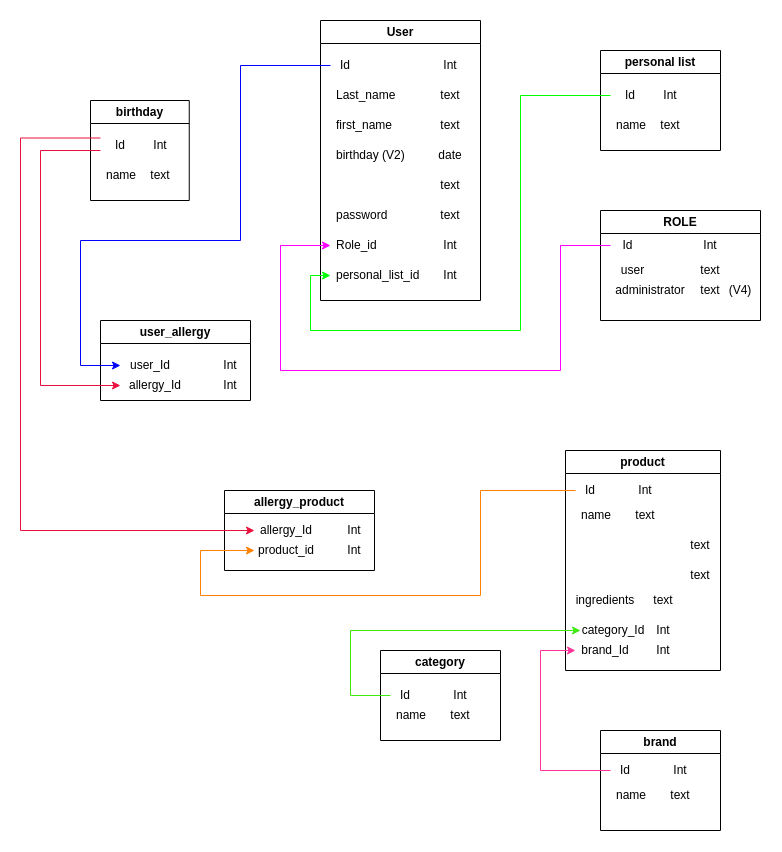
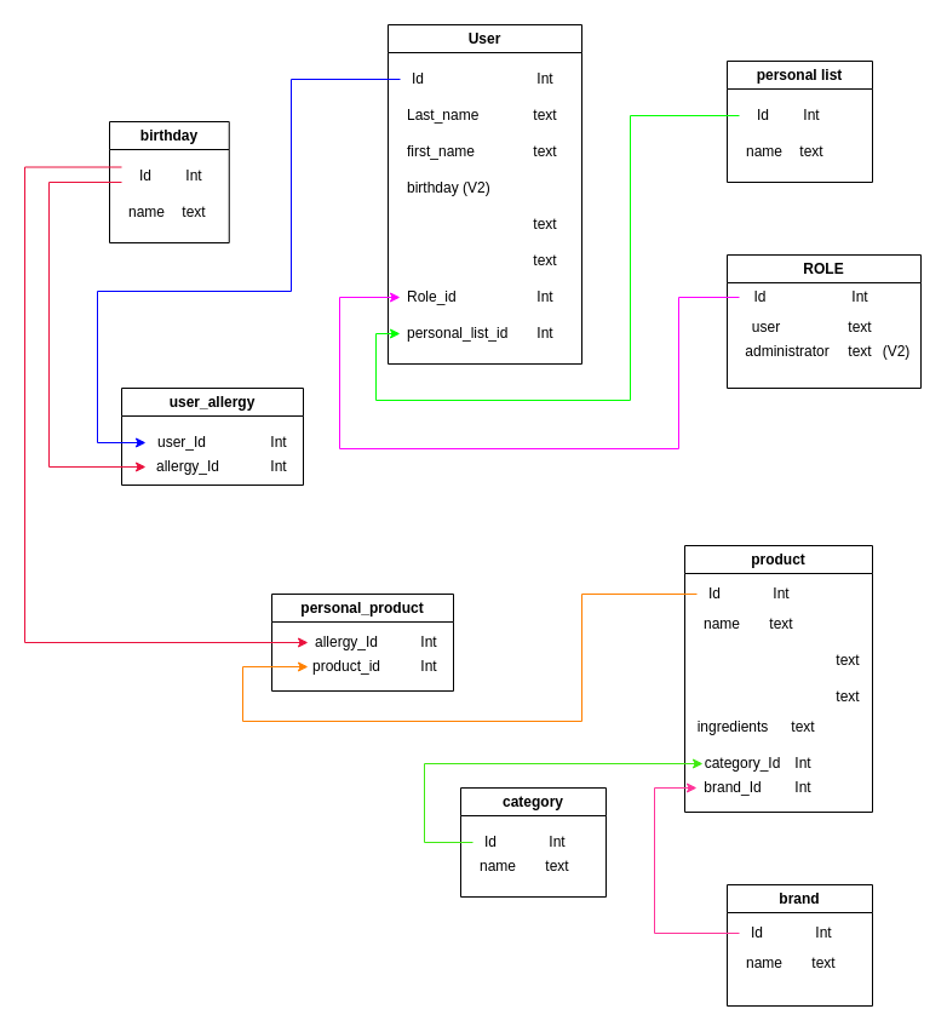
  <mxCell id="0" />
  <mxCell id="1" parent="0" />
  <mxCell id="2" value="User" style="swimlane;whiteSpace=wrap;html=1;" parent="1" vertex="1"><mxGeometry x="320" y="20" width="160" height="280" as="geometry" /></mxCell>
  <mxCell id="3" value="Last_name" style="text;strokeColor=none;fillColor=none;align=left;verticalAlign=middle;spacingLeft=4;spacingRight=4;overflow=hidden;points=[[0,0.5],[1,0.5]];portConstraint=eastwest;rotatable=0;whiteSpace=wrap;html=1;" parent="2" vertex="1"><mxGeometry x="10" y="60" width="80" height="30" as="geometry" /></mxCell>
  <mxCell id="4" value="first_name" style="text;strokeColor=none;fillColor=none;align=left;verticalAlign=middle;spacingLeft=4;spacingRight=4;overflow=hidden;points=[[0,0.5],[1,0.5]];portConstraint=eastwest;rotatable=0;whiteSpace=wrap;html=1;" parent="2" vertex="1"><mxGeometry x="10" y="90" width="80" height="30" as="geometry" /></mxCell>
  <mxCell id="5" value="birthday (V2)" style="text;strokeColor=none;fillColor=none;align=left;verticalAlign=middle;spacingLeft=4;spacingRight=4;overflow=hidden;points=[[0,0.5],[1,0.5]];portConstraint=eastwest;rotatable=0;whiteSpace=wrap;html=1;" parent="2" vertex="1"><mxGeometry x="10" y="120" width="80" height="30" as="geometry" /></mxCell>
- <mxCell id="6" value="password" style="text;strokeColor=none;fillColor=none;align=left;verticalAlign=middle;spacingLeft=4;spacingRight=4;overflow=hidden;points=[[0,0.5],[1,0.5]];portConstraint=eastwest;rotatable=0;whiteSpace=wrap;html=1;" parent="2" vertex="1"><mxGeometry x="10" y="180" width="70" height="30" as="geometry" /></mxCell>
  <mxCell id="7" value="Id" style="text;html=1;strokeColor=none;fillColor=none;align=center;verticalAlign=middle;whiteSpace=wrap;rounded=0;" parent="2" vertex="1"><mxGeometry x="10" y="30" width="30" height="30" as="geometry" /></mxCell>
  <mxCell id="8" value="Int" style="text;html=1;strokeColor=none;fillColor=none;align=center;verticalAlign=middle;whiteSpace=wrap;rounded=0;" parent="2" vertex="1"><mxGeometry x="100" y="30" width="60" height="30" as="geometry" /></mxCell>
  <mxCell id="9" value="text" style="text;html=1;strokeColor=none;fillColor=none;align=center;verticalAlign=middle;whiteSpace=wrap;rounded=0;" parent="2" vertex="1"><mxGeometry x="100" y="60" width="60" height="30" as="geometry" /></mxCell>
  <mxCell id="10" value="text" style="text;html=1;strokeColor=none;fillColor=none;align=center;verticalAlign=middle;whiteSpace=wrap;rounded=0;" parent="2" vertex="1"><mxGeometry x="100" y="90" width="60" height="30" as="geometry" /></mxCell>
- <mxCell id="11" value="date" style="text;html=1;strokeColor=none;fillColor=none;align=center;verticalAlign=middle;whiteSpace=wrap;rounded=0;" parent="2" vertex="1"><mxGeometry x="100" y="120" width="60" height="30" as="geometry" /></mxCell>
  <mxCell id="12" value="text" style="text;html=1;strokeColor=none;fillColor=none;align=center;verticalAlign=middle;whiteSpace=wrap;rounded=0;" parent="2" vertex="1"><mxGeometry x="100" y="150" width="60" height="30" as="geometry" /></mxCell>
  <mxCell id="13" value="text" style="text;html=1;strokeColor=none;fillColor=none;align=center;verticalAlign=middle;whiteSpace=wrap;rounded=0;" parent="2" vertex="1"><mxGeometry x="100" y="180" width="60" height="30" as="geometry" /></mxCell>
  <mxCell id="14" value="Int" style="text;html=1;strokeColor=none;fillColor=none;align=center;verticalAlign=middle;whiteSpace=wrap;rounded=0;" parent="2" vertex="1"><mxGeometry x="110" y="245" width="40" height="20" as="geometry" /></mxCell>
  <mxCell id="15" value="personal_list_id" style="text;strokeColor=none;fillColor=none;align=left;verticalAlign=middle;spacingLeft=4;spacingRight=4;overflow=hidden;points=[[0,0.5],[1,0.5]];portConstraint=eastwest;rotatable=0;whiteSpace=wrap;html=1;" parent="2" vertex="1"><mxGeometry x="10" y="240" width="100" height="30" as="geometry" /></mxCell>
  <mxCell id="16" value="Int" style="text;html=1;strokeColor=none;fillColor=none;align=center;verticalAlign=middle;whiteSpace=wrap;rounded=0;" parent="2" vertex="1"><mxGeometry x="110" y="215" width="40" height="20" as="geometry" /></mxCell>
  <mxCell id="17" value="Role_id" style="text;strokeColor=none;fillColor=none;align=left;verticalAlign=middle;spacingLeft=4;spacingRight=4;overflow=hidden;points=[[0,0.5],[1,0.5]];portConstraint=eastwest;rotatable=0;whiteSpace=wrap;html=1;" parent="2" vertex="1"><mxGeometry x="10" y="210" width="70" height="30" as="geometry" /></mxCell>
  <mxCell id="18" value="birthday" style="swimlane;whiteSpace=wrap;html=1;" parent="1" vertex="1"><mxGeometry x="90" y="100" width="98.75" height="100" as="geometry" /></mxCell>
  <mxCell id="19" value="name" style="text;strokeColor=none;fillColor=none;align=left;verticalAlign=middle;spacingLeft=4;spacingRight=4;overflow=hidden;points=[[0,0.5],[1,0.5]];portConstraint=eastwest;rotatable=0;whiteSpace=wrap;html=1;" parent="18" vertex="1"><mxGeometry x="10" y="60" width="80" height="30" as="geometry" /></mxCell>
  <mxCell id="20" value="Id" style="text;html=1;strokeColor=none;fillColor=none;align=center;verticalAlign=middle;whiteSpace=wrap;rounded=0;" parent="18" vertex="1"><mxGeometry x="10" y="30" width="40" height="30" as="geometry" /></mxCell>
  <mxCell id="21" value="Int" style="text;html=1;strokeColor=none;fillColor=none;align=center;verticalAlign=middle;whiteSpace=wrap;rounded=0;" parent="18" vertex="1"><mxGeometry x="40" y="30" width="60" height="30" as="geometry" /></mxCell>
  <mxCell id="22" value="text" style="text;html=1;strokeColor=none;fillColor=none;align=center;verticalAlign=middle;whiteSpace=wrap;rounded=0;" parent="18" vertex="1"><mxGeometry x="40" y="60" width="60" height="30" as="geometry" /></mxCell>
  <mxCell id="23" value="ROLE" style="swimlane;whiteSpace=wrap;html=1;" parent="1" vertex="1"><mxGeometry x="600" y="210" width="160" height="110" as="geometry" /></mxCell>
  <mxCell id="24" value="user" style="text;html=1;strokeColor=none;fillColor=none;align=center;verticalAlign=middle;whiteSpace=wrap;rounded=0;" parent="23" vertex="1"><mxGeometry x="10" y="50" width="45" height="20" as="geometry" /></mxCell>
  <mxCell id="25" value="administrator" style="text;html=1;strokeColor=none;fillColor=none;align=center;verticalAlign=middle;whiteSpace=wrap;rounded=0;" parent="23" vertex="1"><mxGeometry x="6" y="75" width="87.5" height="10" as="geometry" /></mxCell>
  <mxCell id="26" value="Id" style="text;html=1;strokeColor=none;fillColor=none;align=center;verticalAlign=middle;whiteSpace=wrap;rounded=0;" parent="23" vertex="1"><mxGeometry x="10" y="20" width="35" height="30" as="geometry" /></mxCell>
  <mxCell id="27" value="Int" style="text;html=1;strokeColor=none;fillColor=none;align=center;verticalAlign=middle;whiteSpace=wrap;rounded=0;" parent="23" vertex="1"><mxGeometry x="80" y="20" width="60" height="30" as="geometry" /></mxCell>
  <mxCell id="28" value="text" style="text;html=1;strokeColor=none;fillColor=none;align=center;verticalAlign=middle;whiteSpace=wrap;rounded=0;" parent="23" vertex="1"><mxGeometry x="80" y="45" width="60" height="30" as="geometry" /></mxCell>
  <mxCell id="29" value="text" style="text;html=1;strokeColor=none;fillColor=none;align=center;verticalAlign=middle;whiteSpace=wrap;rounded=0;" parent="23" vertex="1"><mxGeometry x="80" y="65" width="60" height="30" as="geometry" /></mxCell>
- <mxCell id="30" value="(V4)" style="text;html=1;strokeColor=none;fillColor=none;align=center;verticalAlign=middle;whiteSpace=wrap;rounded=0;" parent="23" vertex="1"><mxGeometry x="120" y="70" width="40" height="20" as="geometry" /></mxCell>
+ <mxCell id="30" value="(V2)" style="text;html=1;strokeColor=none;fillColor=none;align=center;verticalAlign=middle;whiteSpace=wrap;rounded=0;" parent="23" vertex="1"><mxGeometry x="120" y="70" width="40" height="20" as="geometry" /></mxCell>
  <mxCell id="31" value="category" style="swimlane;whiteSpace=wrap;html=1;startSize=23;" parent="1" vertex="1"><mxGeometry x="380" y="650" width="120" height="90" as="geometry" /></mxCell>
  <mxCell id="32" value="name" style="text;strokeColor=none;fillColor=none;align=left;verticalAlign=middle;spacingLeft=4;spacingRight=4;overflow=hidden;points=[[0,0.5],[1,0.5]];portConstraint=eastwest;rotatable=0;whiteSpace=wrap;html=1;" parent="31" vertex="1"><mxGeometry x="10" y="50" width="80" height="30" as="geometry" /></mxCell>
  <mxCell id="33" value="Id" style="text;html=1;strokeColor=none;fillColor=none;align=center;verticalAlign=middle;whiteSpace=wrap;rounded=0;" parent="31" vertex="1"><mxGeometry x="10" y="30" width="30" height="30" as="geometry" /></mxCell>
  <mxCell id="34" value="Int" style="text;html=1;strokeColor=none;fillColor=none;align=center;verticalAlign=middle;whiteSpace=wrap;rounded=0;" parent="31" vertex="1"><mxGeometry x="50" y="30" width="60" height="30" as="geometry" /></mxCell>
  <mxCell id="35" value="text" style="text;html=1;strokeColor=none;fillColor=none;align=center;verticalAlign=middle;whiteSpace=wrap;rounded=0;" parent="31" vertex="1"><mxGeometry x="50" y="50" width="60" height="30" as="geometry" /></mxCell>
  <mxCell id="36" value="brand" style="swimlane;whiteSpace=wrap;html=1;startSize=23;" parent="1" vertex="1"><mxGeometry x="600" y="730" width="120" height="100" as="geometry" /></mxCell>
  <mxCell id="37" value="name" style="text;strokeColor=none;fillColor=none;align=left;verticalAlign=middle;spacingLeft=4;spacingRight=4;overflow=hidden;points=[[0,0.5],[1,0.5]];portConstraint=eastwest;rotatable=0;whiteSpace=wrap;html=1;" parent="36" vertex="1"><mxGeometry x="10" y="50" width="80" height="30" as="geometry" /></mxCell>
  <mxCell id="38" value="Id" style="text;html=1;strokeColor=none;fillColor=none;align=center;verticalAlign=middle;whiteSpace=wrap;rounded=0;" parent="36" vertex="1"><mxGeometry x="10" y="30" width="30" height="20" as="geometry" /></mxCell>
  <mxCell id="39" value="Int" style="text;html=1;strokeColor=none;fillColor=none;align=center;verticalAlign=middle;whiteSpace=wrap;rounded=0;" parent="36" vertex="1"><mxGeometry x="65" y="30" width="30" height="20" as="geometry" /></mxCell>
  <mxCell id="40" value="text" style="text;html=1;strokeColor=none;fillColor=none;align=center;verticalAlign=middle;whiteSpace=wrap;rounded=0;" parent="36" vertex="1"><mxGeometry x="50" y="50" width="60" height="30" as="geometry" /></mxCell>
  <mxCell id="41" value="product" style="swimlane;whiteSpace=wrap;html=1;startSize=23;" parent="1" vertex="1"><mxGeometry x="565" y="450" width="155" height="220" as="geometry" /></mxCell>
  <mxCell id="42" value="name" style="text;strokeColor=none;fillColor=none;align=left;verticalAlign=middle;spacingLeft=4;spacingRight=4;overflow=hidden;points=[[0,0.5],[1,0.5]];portConstraint=eastwest;rotatable=0;whiteSpace=wrap;html=1;" parent="41" vertex="1"><mxGeometry x="10" y="55" width="50" height="20" as="geometry" /></mxCell>
  <mxCell id="43" value="Id" style="text;html=1;strokeColor=none;fillColor=none;align=center;verticalAlign=middle;whiteSpace=wrap;rounded=0;" parent="41" vertex="1"><mxGeometry x="10" y="25" width="30" height="30" as="geometry" /></mxCell>
  <mxCell id="44" value="Int" style="text;html=1;strokeColor=none;fillColor=none;align=center;verticalAlign=middle;whiteSpace=wrap;rounded=0;" parent="41" vertex="1"><mxGeometry x="65" y="25" width="30" height="30" as="geometry" /></mxCell>
  <mxCell id="45" value="text" style="text;html=1;strokeColor=none;fillColor=none;align=center;verticalAlign=middle;whiteSpace=wrap;rounded=0;" parent="41" vertex="1"><mxGeometry x="60" y="50" width="40" height="30" as="geometry" /></mxCell>
  <mxCell id="46" value="category_Id" style="text;html=1;strokeColor=none;fillColor=none;align=center;verticalAlign=middle;whiteSpace=wrap;rounded=0;" parent="41" vertex="1"><mxGeometry x="17.5" y="170" width="60" height="20" as="geometry" /></mxCell>
  <mxCell id="47" value="brand_Id" style="text;html=1;strokeColor=none;fillColor=none;align=center;verticalAlign=middle;whiteSpace=wrap;rounded=0;" parent="41" vertex="1"><mxGeometry x="10" y="190" width="60" height="20" as="geometry" /></mxCell>
  <mxCell id="48" value="Int" style="text;html=1;strokeColor=none;fillColor=none;align=center;verticalAlign=middle;whiteSpace=wrap;rounded=0;" parent="41" vertex="1"><mxGeometry x="77.5" y="190" width="40" height="20" as="geometry" /></mxCell>
  <mxCell id="49" value="Int" style="text;html=1;strokeColor=none;fillColor=none;align=center;verticalAlign=middle;whiteSpace=wrap;rounded=0;" parent="41" vertex="1"><mxGeometry x="77.5" y="170" width="40" height="20" as="geometry" /></mxCell>
  <mxCell id="50" value="&lt;span style=&quot;font-family: Helvetica; font-size: 12px; font-style: normal; font-variant-ligatures: normal; font-variant-caps: normal; font-weight: 400; letter-spacing: normal; orphans: 2; text-align: left; text-indent: 0px; text-transform: none; widows: 2; word-spacing: 0px; -webkit-text-stroke-width: 0px; text-decoration-thickness: initial; text-decoration-style: initial; text-decoration-color: initial; float: none; display: inline !important;&quot;&gt;&lt;font color=&quot;#ffffff&quot;&gt;product list&lt;/font&gt;&lt;/span&gt;" style="text;whiteSpace=wrap;html=1;verticalAlign=middle;" parent="41" vertex="1"><mxGeometry x="10" y="80" width="90" height="30" as="geometry" /></mxCell>
  <mxCell id="51" value="&lt;span style=&quot;font-family: Helvetica; font-size: 12px; font-style: normal; font-variant-ligatures: normal; font-variant-caps: normal; font-weight: 400; letter-spacing: normal; orphans: 2; text-align: left; text-indent: 0px; text-transform: none; widows: 2; word-spacing: 0px; -webkit-text-stroke-width: 0px; text-decoration-thickness: initial; text-decoration-style: initial; text-decoration-color: initial; float: none; display: inline !important;&quot;&gt;&lt;font style=&quot;&quot; color=&quot;#ffffff&quot;&gt;product ingredients&lt;/font&gt;&lt;/span&gt;" style="text;whiteSpace=wrap;html=1;verticalAlign=middle;" parent="41" vertex="1"><mxGeometry x="10" y="110" width="105" height="30" as="geometry" /></mxCell>
  <mxCell id="52" value="ingredients" style="text;html=1;strokeColor=none;fillColor=none;align=center;verticalAlign=middle;whiteSpace=wrap;rounded=0;" parent="41" vertex="1"><mxGeometry x="10" y="140" width="60" height="20" as="geometry" /></mxCell>
  <mxCell id="53" value="text" style="text;html=1;strokeColor=none;fillColor=none;align=center;verticalAlign=middle;whiteSpace=wrap;rounded=0;" parent="41" vertex="1"><mxGeometry x="77.5" y="135" width="40" height="30" as="geometry" /></mxCell>
  <mxCell id="54" value="text" style="text;html=1;strokeColor=none;fillColor=none;align=center;verticalAlign=middle;whiteSpace=wrap;rounded=0;" parent="41" vertex="1"><mxGeometry x="115" y="110" width="40" height="30" as="geometry" /></mxCell>
  <mxCell id="55" value="text" style="text;html=1;strokeColor=none;fillColor=none;align=center;verticalAlign=middle;whiteSpace=wrap;rounded=0;" parent="41" vertex="1"><mxGeometry x="115" y="80" width="40" height="30" as="geometry" /></mxCell>
  <mxCell id="56" value="user_allergy" style="swimlane;whiteSpace=wrap;html=1;startSize=23;" parent="1" vertex="1"><mxGeometry x="100" y="320" width="150" height="80" as="geometry" /></mxCell>
  <mxCell id="57" value="user_Id" style="text;html=1;strokeColor=none;fillColor=none;align=center;verticalAlign=middle;whiteSpace=wrap;rounded=0;" parent="56" vertex="1"><mxGeometry x="20" y="30" width="60" height="30" as="geometry" /></mxCell>
  <mxCell id="58" value="allergy_Id" style="text;html=1;strokeColor=none;fillColor=none;align=center;verticalAlign=middle;whiteSpace=wrap;rounded=0;" parent="56" vertex="1"><mxGeometry x="20" y="50" width="70" height="30" as="geometry" /></mxCell>
  <mxCell id="59" value="Int" style="text;html=1;strokeColor=none;fillColor=none;align=center;verticalAlign=middle;whiteSpace=wrap;rounded=0;" parent="56" vertex="1"><mxGeometry x="110" y="35" width="40" height="20" as="geometry" /></mxCell>
  <mxCell id="60" value="Int" style="text;html=1;strokeColor=none;fillColor=none;align=center;verticalAlign=middle;whiteSpace=wrap;rounded=0;" parent="56" vertex="1"><mxGeometry x="110" y="55" width="40" height="20" as="geometry" /></mxCell>
  <mxCell id="61" style="edgeStyle=orthogonalEdgeStyle;rounded=0;orthogonalLoop=1;jettySize=auto;html=1;strokeColor=#EA103C;entryX=0;entryY=0.5;entryDx=0;entryDy=0;" parent="1" target="58" edge="1"><mxGeometry relative="1" as="geometry"><Array as="points"><mxPoint x="100" y="150" /><mxPoint x="40" y="150" /><mxPoint x="40" y="385" /></Array><mxPoint x="100" y="150" as="sourcePoint" /><mxPoint x="60" y="435" as="targetPoint" /></mxGeometry></mxCell>
  <mxCell id="62" style="edgeStyle=orthogonalEdgeStyle;rounded=0;orthogonalLoop=1;jettySize=auto;html=1;exitX=0;exitY=0.5;exitDx=0;exitDy=0;strokeColor=#3fea10;" parent="1" source="33" edge="1"><mxGeometry relative="1" as="geometry"><Array as="points"><mxPoint x="350" y="695" /><mxPoint x="350" y="630" /></Array><mxPoint x="580" y="630" as="targetPoint" /></mxGeometry></mxCell>
- <mxCell id="63" value="allergy_product" style="swimlane;whiteSpace=wrap;html=1;startSize=23;" parent="1" vertex="1"><mxGeometry x="224" y="490" width="150" height="80" as="geometry" /></mxCell>
+ <mxCell id="63" value="personal_product" style="swimlane;whiteSpace=wrap;html=1;startSize=23;" parent="1" vertex="1"><mxGeometry x="224" y="490" width="150" height="80" as="geometry" /></mxCell>
  <mxCell id="64" value="allergy_Id" style="text;html=1;strokeColor=none;fillColor=none;align=center;verticalAlign=middle;whiteSpace=wrap;rounded=0;" parent="63" vertex="1"><mxGeometry x="30" y="30" width="63.75" height="20" as="geometry" /></mxCell>
  <mxCell id="65" value="product_id" style="text;html=1;strokeColor=none;fillColor=none;align=center;verticalAlign=middle;whiteSpace=wrap;rounded=0;" parent="63" vertex="1"><mxGeometry x="30" y="50" width="63.75" height="20" as="geometry" /></mxCell>
  <mxCell id="66" value="Int" style="text;html=1;strokeColor=none;fillColor=none;align=center;verticalAlign=middle;whiteSpace=wrap;rounded=0;" parent="63" vertex="1"><mxGeometry x="110" y="30" width="40" height="20" as="geometry" /></mxCell>
  <mxCell id="67" value="Int" style="text;html=1;strokeColor=none;fillColor=none;align=center;verticalAlign=middle;whiteSpace=wrap;rounded=0;" parent="63" vertex="1"><mxGeometry x="110" y="50" width="40" height="20" as="geometry" /></mxCell>
  <mxCell id="68" style="edgeStyle=orthogonalEdgeStyle;rounded=0;orthogonalLoop=1;jettySize=auto;html=1;exitX=0;exitY=0.5;exitDx=0;exitDy=0;entryX=0;entryY=0.5;entryDx=0;entryDy=0;strokeColor=#FF3399;" parent="1" source="38" target="47" edge="1"><mxGeometry relative="1" as="geometry"><Array as="points"><mxPoint x="540" y="770" /><mxPoint x="540" y="650" /></Array></mxGeometry></mxCell>
  <mxCell id="69" style="edgeStyle=orthogonalEdgeStyle;rounded=0;orthogonalLoop=1;jettySize=auto;html=1;strokeColor=#FF8000;fillColor=#dae8fc;gradientColor=#7ea6e0;entryX=0;entryY=0.5;entryDx=0;entryDy=0;exitX=0;exitY=0.5;exitDx=0;exitDy=0;" parent="1" source="43" target="65" edge="1"><mxGeometry relative="1" as="geometry"><Array as="points"><mxPoint x="480" y="490" /><mxPoint x="480" y="595" /><mxPoint x="200" y="595" /><mxPoint x="200" y="550" /></Array><mxPoint x="350" y="595" as="sourcePoint" /><mxPoint x="460" y="480" as="targetPoint" /></mxGeometry></mxCell>
  <mxCell id="70" value="personal list" style="swimlane;whiteSpace=wrap;html=1;" parent="1" vertex="1"><mxGeometry x="600" y="50" width="120" height="100" as="geometry" /></mxCell>
  <mxCell id="71" value="name" style="text;strokeColor=none;fillColor=none;align=left;verticalAlign=middle;spacingLeft=4;spacingRight=4;overflow=hidden;points=[[0,0.5],[1,0.5]];portConstraint=eastwest;rotatable=0;whiteSpace=wrap;html=1;" parent="70" vertex="1"><mxGeometry x="10" y="60" width="80" height="30" as="geometry" /></mxCell>
  <mxCell id="72" value="Id" style="text;html=1;strokeColor=none;fillColor=none;align=center;verticalAlign=middle;whiteSpace=wrap;rounded=0;" parent="70" vertex="1"><mxGeometry x="10" y="30" width="40" height="30" as="geometry" /></mxCell>
  <mxCell id="73" value="Int" style="text;html=1;strokeColor=none;fillColor=none;align=center;verticalAlign=middle;whiteSpace=wrap;rounded=0;" parent="70" vertex="1"><mxGeometry x="40" y="30" width="60" height="30" as="geometry" /></mxCell>
  <mxCell id="74" value="text" style="text;html=1;strokeColor=none;fillColor=none;align=center;verticalAlign=middle;whiteSpace=wrap;rounded=0;" parent="70" vertex="1"><mxGeometry x="40" y="60" width="60" height="30" as="geometry" /></mxCell>
  <mxCell id="75" style="edgeStyle=orthogonalEdgeStyle;rounded=0;orthogonalLoop=1;jettySize=auto;html=1;exitX=0;exitY=0.5;exitDx=0;exitDy=0;entryX=0;entryY=0.5;entryDx=0;entryDy=0;strokeColor=#FF00FF;" parent="1" source="26" target="17" edge="1"><mxGeometry relative="1" as="geometry"><Array as="points"><mxPoint x="560" y="245" /><mxPoint x="560" y="370" /><mxPoint x="280" y="370" /><mxPoint x="280" y="245" /></Array></mxGeometry></mxCell>
  <mxCell id="76" style="edgeStyle=orthogonalEdgeStyle;rounded=0;orthogonalLoop=1;jettySize=auto;html=1;exitX=0;exitY=0.5;exitDx=0;exitDy=0;entryX=0;entryY=0.5;entryDx=0;entryDy=0;strokeColor=#00FF00;" parent="1" source="72" target="15" edge="1"><mxGeometry relative="1" as="geometry"><Array as="points"><mxPoint x="520" y="95" /><mxPoint x="520" y="330" /><mxPoint x="310" y="330" /><mxPoint x="310" y="275" /></Array></mxGeometry></mxCell>
  <mxCell id="77" style="edgeStyle=orthogonalEdgeStyle;rounded=0;orthogonalLoop=1;jettySize=auto;html=1;exitX=0;exitY=0.5;exitDx=0;exitDy=0;entryX=0;entryY=0.5;entryDx=0;entryDy=0;strokeColor=#0000FF;" parent="1" source="7" target="57" edge="1"><mxGeometry relative="1" as="geometry"><Array as="points"><mxPoint x="240" y="65" /><mxPoint x="240" y="240" /><mxPoint x="80" y="240" /><mxPoint x="80" y="365" /></Array></mxGeometry></mxCell>
  <mxCell id="78" style="edgeStyle=orthogonalEdgeStyle;rounded=0;orthogonalLoop=1;jettySize=auto;html=1;exitX=0;exitY=0.25;exitDx=0;exitDy=0;entryX=0;entryY=0.5;entryDx=0;entryDy=0;strokeColor=#EA103C;" parent="1" source="20" target="64" edge="1"><mxGeometry relative="1" as="geometry"><Array as="points"><mxPoint x="20" y="138" /><mxPoint x="20" y="530" /></Array></mxGeometry></mxCell>
